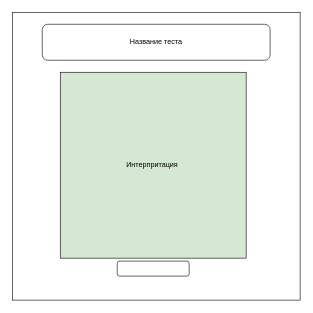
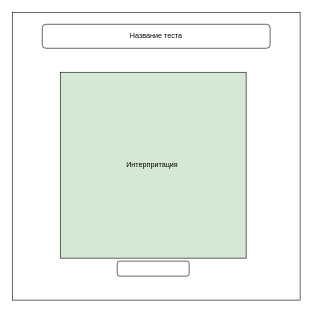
  <mxCell id="0" />
  <mxCell id="1" parent="0" />
  <mxCell id="2" value="" style="whiteSpace=wrap;html=1;aspect=fixed;" vertex="1" parent="1"><mxGeometry x="20" y="20" width="480" height="480" as="geometry" /></mxCell>
- <mxCell id="3" value="Название теста" style="rounded=1;whiteSpace=wrap;html=1;" vertex="1" parent="1"><mxGeometry x="70" y="40" width="380" height="60" as="geometry" /></mxCell>
+ <mxCell id="3" value="Название теста" style="rounded=1;whiteSpace=wrap;html=1;" vertex="1" parent="1"><mxGeometry x="70" y="40" width="380" height="40" as="geometry" /></mxCell>
  <mxCell id="4" value="Интерпритация&amp;nbsp;" style="whiteSpace=wrap;html=1;aspect=fixed;fillColor=#d5e8d4;" vertex="1" parent="1"><mxGeometry x="100" y="120" width="310" height="310" as="geometry" /></mxCell>
  <mxCell id="5" style="edgeStyle=orthogonalEdgeStyle;rounded=0;orthogonalLoop=1;jettySize=auto;html=1;exitX=0.5;exitY=1;exitDx=0;exitDy=0;" edge="1" parent="1" source="2" target="2"><mxGeometry relative="1" as="geometry" /></mxCell>
  <mxCell id="6" value="" style="rounded=1;whiteSpace=wrap;html=1;" vertex="1" parent="1"><mxGeometry x="195" y="435" width="120" height="25" as="geometry" /></mxCell>
